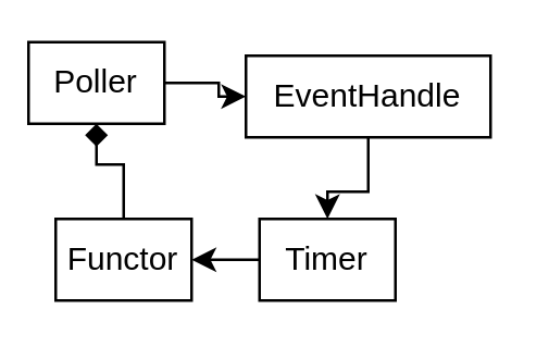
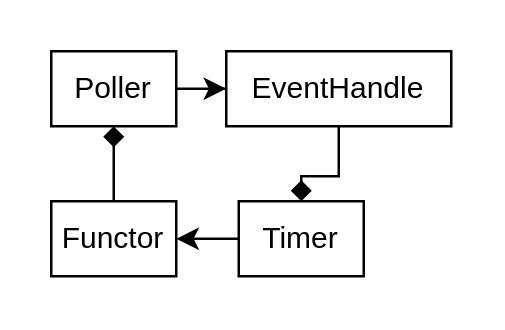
  <mxCell id="0" />
  <mxCell id="1" parent="0" />
  <mxCell id="2" value="" style="edgeStyle=orthogonalEdgeStyle;rounded=0;orthogonalLoop=1;jettySize=auto;html=1;" edge="1" parent="1" source="3" target="7"><mxGeometry relative="1" as="geometry" /></mxCell>
- <mxCell id="3" value="Poller" style="rounded=0;whiteSpace=wrap;html=1;" vertex="1" parent="1"><mxGeometry x="10" y="15" width="50" height="30" as="geometry" /></mxCell>
+ <mxCell id="3" value="Poller" style="rounded=0;whiteSpace=wrap;html=1;" vertex="1" parent="1"><mxGeometry x="20" y="20" width="50" height="30" as="geometry" /></mxCell>
  <mxCell id="4" value="" style="edgeStyle=orthogonalEdgeStyle;rounded=0;orthogonalLoop=1;jettySize=auto;html=1;" edge="1" parent="1" source="5" target="9"><mxGeometry relative="1" as="geometry" /></mxCell>
  <mxCell id="5" value="Timer" style="rounded=0;whiteSpace=wrap;html=1;" vertex="1" parent="1"><mxGeometry x="95" y="80" width="50" height="30" as="geometry" /></mxCell>
- <mxCell id="6" value="" style="edgeStyle=orthogonalEdgeStyle;rounded=0;orthogonalLoop=1;jettySize=auto;html=1;" edge="1" parent="1" source="7" target="5"><mxGeometry relative="1" as="geometry" /></mxCell>
+ <mxCell id="6" value="" style="edgeStyle=orthogonalEdgeStyle;rounded=0;orthogonalLoop=1;jettySize=auto;html=1;endArrow=diamond;" edge="1" parent="1" source="7" target="5"><mxGeometry relative="1" as="geometry" /></mxCell>
  <mxCell id="7" value="EventHandle" style="rounded=0;whiteSpace=wrap;html=1;" vertex="1" parent="1"><mxGeometry x="90" y="20" width="90" height="30" as="geometry" /></mxCell>
  <mxCell id="8" value="" style="edgeStyle=orthogonalEdgeStyle;rounded=0;orthogonalLoop=1;jettySize=auto;html=1;endArrow=diamond;" edge="1" parent="1" source="9" target="3"><mxGeometry relative="1" as="geometry" /></mxCell>
  <mxCell id="9" value="Functor" style="rounded=0;whiteSpace=wrap;html=1;" vertex="1" parent="1"><mxGeometry x="20" y="80" width="50" height="30" as="geometry" /></mxCell>
